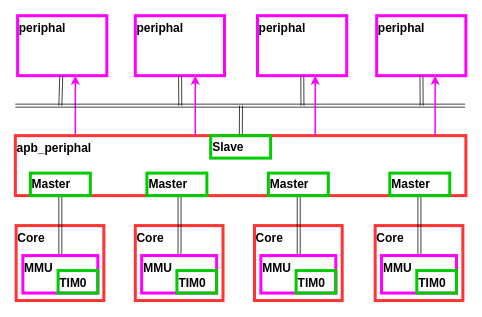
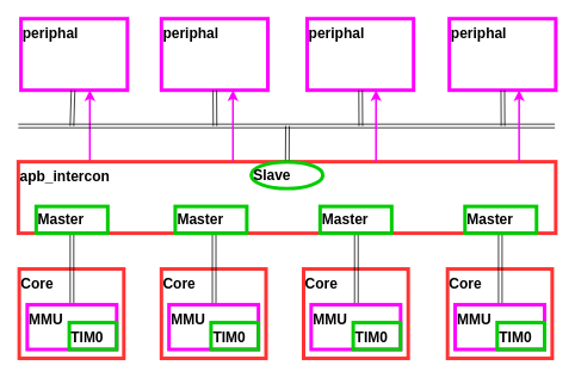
  <mxCell id="0" />
  <mxCell id="1" parent="0" />
  <mxCell id="2" value="Core" style="rounded=0;whiteSpace=wrap;html=1;strokeColor=#FF3333;strokeWidth=4;fillColor=none;fontSize=16;align=left;fontStyle=1;verticalAlign=top;" vertex="1" parent="1"><mxGeometry x="21" y="300" width="117" height="100" as="geometry" /></mxCell>
  <mxCell id="3" value="Core" style="rounded=0;whiteSpace=wrap;html=1;strokeColor=#FF3333;strokeWidth=4;fillColor=none;fontSize=16;align=left;fontStyle=1;verticalAlign=top;" vertex="1" parent="1"><mxGeometry x="180" y="300" width="117" height="100" as="geometry" /></mxCell>
  <mxCell id="4" value="Core" style="rounded=0;whiteSpace=wrap;html=1;strokeColor=#FF3333;strokeWidth=4;fillColor=none;fontSize=16;align=left;fontStyle=1;verticalAlign=top;" vertex="1" parent="1"><mxGeometry x="339" y="300" width="117" height="100" as="geometry" /></mxCell>
  <mxCell id="5" value="Core" style="rounded=0;whiteSpace=wrap;html=1;strokeColor=#FF3333;strokeWidth=4;fillColor=none;fontSize=16;align=left;fontStyle=1;verticalAlign=top;" vertex="1" parent="1"><mxGeometry x="500" y="300" width="117" height="100" as="geometry" /></mxCell>
  <mxCell id="6" style="rounded=0;orthogonalLoop=1;jettySize=auto;html=1;exitX=0.25;exitY=0;exitDx=0;exitDy=0;fontSize=16;strokeWidth=2;edgeStyle=elbowEdgeStyle;strokeColor=#FF00FF;" edge="1" parent="1" source="7" target="8"><mxGeometry relative="1" as="geometry"><Array as="points"><mxPoint x="100" y="130" /><mxPoint x="110" y="160" /><mxPoint x="120" y="160" /><mxPoint x="110" y="120" /></Array></mxGeometry></mxCell>
- <mxCell id="7" value="apb_periphal" style="rounded=0;whiteSpace=wrap;html=1;strokeColor=#FF3333;strokeWidth=4;fillColor=none;fontSize=16;align=left;fontStyle=1;verticalAlign=top;" vertex="1" parent="1"><mxGeometry x="20" y="180" width="601" height="80" as="geometry" /></mxCell>
+ <mxCell id="7" value="apb_intercon" style="rounded=0;whiteSpace=wrap;html=1;strokeColor=#FF3333;strokeWidth=4;fillColor=none;fontSize=16;align=left;fontStyle=1;verticalAlign=top;" vertex="1" parent="1"><mxGeometry x="20" y="180" width="601" height="80" as="geometry" /></mxCell>
  <mxCell id="8" value="periphal" style="rounded=0;whiteSpace=wrap;html=1;strokeColor=#FF00FF;strokeWidth=4;fillColor=none;fontSize=16;align=left;fontStyle=1;verticalAlign=top;" vertex="1" parent="1"><mxGeometry x="23" y="20" width="119" height="80" as="geometry" /></mxCell>
  <mxCell id="9" value="periphal" style="rounded=0;whiteSpace=wrap;html=1;strokeColor=#FF00FF;strokeWidth=4;fillColor=none;fontSize=16;align=left;fontStyle=1;verticalAlign=top;" vertex="1" parent="1"><mxGeometry x="180" y="20" width="119" height="80" as="geometry" /></mxCell>
  <mxCell id="10" value="periphal" style="rounded=0;whiteSpace=wrap;html=1;strokeColor=#FF00FF;strokeWidth=4;fillColor=none;fontSize=16;align=left;fontStyle=1;verticalAlign=top;" vertex="1" parent="1"><mxGeometry x="343" y="20" width="119" height="80" as="geometry" /></mxCell>
  <mxCell id="11" value="periphal" style="rounded=0;whiteSpace=wrap;html=1;strokeColor=#FF00FF;strokeWidth=4;fillColor=none;fontSize=16;align=left;fontStyle=1;verticalAlign=top;" vertex="1" parent="1"><mxGeometry x="502" y="20" width="119" height="80" as="geometry" /></mxCell>
  <mxCell id="12" value="" style="shape=link;html=1;fontSize=16;" edge="1" parent="1"><mxGeometry width="50" height="50" relative="1" as="geometry"><mxPoint x="20" y="140" as="sourcePoint" /><mxPoint x="620" y="140" as="targetPoint" /></mxGeometry></mxCell>
  <mxCell id="13" value="" style="shape=link;html=1;fontSize=16;entryX=0.5;entryY=0;entryDx=0;entryDy=0;edgeStyle=elbowEdgeStyle;" edge="1" parent="1" source="7" target="25"><mxGeometry width="50" height="50" relative="1" as="geometry"><mxPoint y="470" as="sourcePoint" x="-60" /><mxPoint x="-10" y="420" as="targetPoint" /></mxGeometry></mxCell>
  <mxCell id="14" value="" style="shape=link;html=1;fontSize=16;edgeStyle=elbowEdgeStyle;entryX=0.5;entryY=0;entryDx=0;entryDy=0;" edge="1" parent="1" source="7" target="27"><mxGeometry width="50" height="50" relative="1" as="geometry"><mxPoint x="89.143" y="270" as="sourcePoint" /><mxPoint x="89.143" y="309.571" as="targetPoint" /></mxGeometry></mxCell>
  <mxCell id="15" value="" style="shape=link;html=1;fontSize=16;edgeStyle=elbowEdgeStyle;entryX=0.5;entryY=0;entryDx=0;entryDy=0;" edge="1" parent="1" source="7" target="29"><mxGeometry width="50" height="50" relative="1" as="geometry"><mxPoint x="249.143" y="270" as="sourcePoint" /><mxPoint x="249.143" y="310" as="targetPoint" /></mxGeometry></mxCell>
  <mxCell id="16" value="" style="shape=link;html=1;fontSize=16;edgeStyle=elbowEdgeStyle;entryX=0.5;entryY=0;entryDx=0;entryDy=0;" edge="1" parent="1" source="7" target="31"><mxGeometry width="50" height="50" relative="1" as="geometry"><mxPoint x="407.714" y="270" as="sourcePoint" /><mxPoint x="407.714" y="310" as="targetPoint" /></mxGeometry></mxCell>
  <mxCell id="17" value="" style="shape=link;html=1;fontSize=16;" edge="1" parent="1" target="8"><mxGeometry width="50" height="50" relative="1" as="geometry"><mxPoint x="80" y="140" as="sourcePoint" /><mxPoint x="-10" y="420" as="targetPoint" /></mxGeometry></mxCell>
  <mxCell id="18" value="" style="shape=link;html=1;fontSize=16;" edge="1" parent="1" target="9"><mxGeometry width="50" height="50" relative="1" as="geometry"><mxPoint x="240" y="140" as="sourcePoint" /><mxPoint x="91.25" y="110" as="targetPoint" /></mxGeometry></mxCell>
  <mxCell id="19" value="" style="shape=link;html=1;fontSize=16;" edge="1" parent="1" target="10"><mxGeometry width="50" height="50" relative="1" as="geometry"><mxPoint x="403" y="140" as="sourcePoint" /><mxPoint x="249.75" y="110" as="targetPoint" /></mxGeometry></mxCell>
  <mxCell id="20" value="" style="shape=link;html=1;fontSize=16;" edge="1" parent="1" target="11"><mxGeometry width="50" height="50" relative="1" as="geometry"><mxPoint x="562" y="140" as="sourcePoint" /><mxPoint x="259.75" y="120" as="targetPoint" /></mxGeometry></mxCell>
  <mxCell id="21" value="" style="shape=link;html=1;fontSize=16;" edge="1" parent="1" source="7"><mxGeometry width="50" height="50" relative="1" as="geometry"><mxPoint x="270" y="170" as="sourcePoint" /><mxPoint x="321" y="140" as="targetPoint" /></mxGeometry></mxCell>
  <mxCell id="22" style="rounded=0;orthogonalLoop=1;jettySize=auto;html=1;fontSize=16;strokeWidth=2;edgeStyle=elbowEdgeStyle;strokeColor=#FF00FF;" edge="1" parent="1" source="7" target="9"><mxGeometry relative="1" as="geometry"><mxPoint x="180" y="190" as="sourcePoint" /><mxPoint x="120" y="110" as="targetPoint" /><Array as="points"><mxPoint x="260" y="130" /><mxPoint x="120" y="170" /><mxPoint x="130" y="170" /><mxPoint x="120" y="130" /></Array></mxGeometry></mxCell>
  <mxCell id="23" style="rounded=0;orthogonalLoop=1;jettySize=auto;html=1;fontSize=16;strokeWidth=2;edgeStyle=elbowEdgeStyle;strokeColor=#FF00FF;" edge="1" parent="1" source="7" target="10"><mxGeometry relative="1" as="geometry"><mxPoint x="190" y="200" as="sourcePoint" /><mxPoint x="130" y="120" as="targetPoint" /><Array as="points"><mxPoint x="420" y="140" /><mxPoint x="130" y="180" /><mxPoint x="140" y="180" /><mxPoint x="130" y="140" /></Array></mxGeometry></mxCell>
  <mxCell id="24" style="rounded=0;orthogonalLoop=1;jettySize=auto;html=1;fontSize=16;strokeWidth=2;edgeStyle=elbowEdgeStyle;strokeColor=#FF00FF;" edge="1" parent="1" source="7" target="11"><mxGeometry relative="1" as="geometry"><mxPoint x="200" y="210" as="sourcePoint" /><mxPoint x="140" y="130" as="targetPoint" /><Array as="points"><mxPoint x="580" y="150" /><mxPoint x="140" y="190" /><mxPoint x="150" y="190" /><mxPoint x="140" y="150" /></Array></mxGeometry></mxCell>
  <mxCell id="25" value="MMU" style="rounded=0;whiteSpace=wrap;html=1;strokeColor=#FF00FF;strokeWidth=4;fillColor=none;fontSize=16;align=left;fontStyle=1;verticalAlign=top;" vertex="1" parent="1"><mxGeometry x="30" y="340" width="100" height="50" as="geometry" /></mxCell>
  <mxCell id="26" value="TIM0" style="rounded=0;whiteSpace=wrap;html=1;strokeColor=#00CC00;strokeWidth=4;fillColor=none;fontSize=16;align=left;fontStyle=1;verticalAlign=top;" vertex="1" parent="1"><mxGeometry x="77" y="360" width="53" height="30" as="geometry" /></mxCell>
  <mxCell id="27" value="MMU" style="rounded=0;whiteSpace=wrap;html=1;strokeColor=#FF00FF;strokeWidth=4;fillColor=none;fontSize=16;align=left;fontStyle=1;verticalAlign=top;" vertex="1" parent="1"><mxGeometry x="188.5" y="340" width="100" height="50" as="geometry" /></mxCell>
  <mxCell id="28" value="TIM0" style="rounded=0;whiteSpace=wrap;html=1;strokeColor=#00CC00;strokeWidth=4;fillColor=none;fontSize=16;align=left;fontStyle=1;verticalAlign=top;" vertex="1" parent="1"><mxGeometry x="235.5" y="360" width="53" height="30" as="geometry" /></mxCell>
  <mxCell id="29" value="MMU" style="rounded=0;whiteSpace=wrap;html=1;strokeColor=#FF00FF;strokeWidth=4;fillColor=none;fontSize=16;align=left;fontStyle=1;verticalAlign=top;" vertex="1" parent="1"><mxGeometry x="347.5" y="340" width="100" height="50" as="geometry" /></mxCell>
  <mxCell id="30" value="TIM0" style="rounded=0;whiteSpace=wrap;html=1;strokeColor=#00CC00;strokeWidth=4;fillColor=none;fontSize=16;align=left;fontStyle=1;verticalAlign=top;" vertex="1" parent="1"><mxGeometry x="394.5" y="360" width="53" height="30" as="geometry" /></mxCell>
  <mxCell id="31" value="MMU" style="rounded=0;whiteSpace=wrap;html=1;strokeColor=#FF00FF;strokeWidth=4;fillColor=none;fontSize=16;align=left;fontStyle=1;verticalAlign=top;" vertex="1" parent="1"><mxGeometry x="508.5" y="340" width="100" height="50" as="geometry" /></mxCell>
  <mxCell id="32" value="TIM0" style="rounded=0;whiteSpace=wrap;html=1;strokeColor=#00CC00;strokeWidth=4;fillColor=none;fontSize=16;align=left;fontStyle=1;verticalAlign=top;" vertex="1" parent="1"><mxGeometry x="555.5" y="360" width="53" height="30" as="geometry" /></mxCell>
  <mxCell id="33" value="Master" style="rounded=0;whiteSpace=wrap;html=1;strokeColor=#00CC00;strokeWidth=4;fillColor=none;fontSize=16;align=left;fontStyle=1" vertex="1" parent="1"><mxGeometry x="40" y="230" width="80" height="30" as="geometry" /></mxCell>
  <mxCell id="34" value="Master" style="rounded=0;whiteSpace=wrap;html=1;strokeColor=#00CC00;strokeWidth=4;fillColor=none;fontSize=16;align=left;fontStyle=1" vertex="1" parent="1"><mxGeometry x="195.5" y="230" width="80" height="30" as="geometry" /></mxCell>
  <mxCell id="35" value="Master" style="rounded=0;whiteSpace=wrap;html=1;strokeColor=#00CC00;strokeWidth=4;fillColor=none;fontSize=16;align=left;fontStyle=1" vertex="1" parent="1"><mxGeometry x="357.5" y="230" width="80" height="30" as="geometry" /></mxCell>
  <mxCell id="36" value="Master" style="rounded=0;whiteSpace=wrap;html=1;strokeColor=#00CC00;strokeWidth=4;fillColor=none;fontSize=16;align=left;fontStyle=1" vertex="1" parent="1"><mxGeometry x="519.5" y="230" width="80" height="30" as="geometry" /></mxCell>
- <mxCell id="37" value="Slave" style="rounded=0;whiteSpace=wrap;html=1;strokeColor=#00CC00;strokeWidth=4;fillColor=none;fontSize=16;align=left;fontStyle=1" vertex="1" parent="1"><mxGeometry x="280.5" y="180" width="80" height="30" as="geometry" /></mxCell>
+ <mxCell id="37" value="Slave" style="ellipse;whiteSpace=wrap;html=1;strokeColor=#00CC00;strokeWidth=4;fillColor=none;fontSize=16;align=left;fontStyle=1;" vertex="1" parent="1"><mxGeometry x="280.5" y="180" width="80" height="30" as="geometry" /></mxCell>
